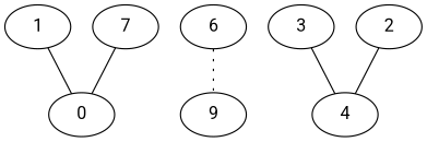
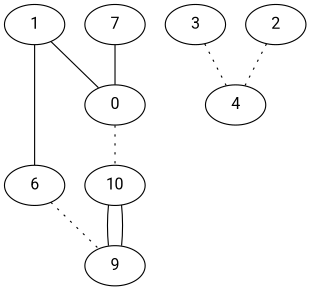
  graph {
    fontname=Roboto
    node [fontname=Roboto]
    edge [fontname=Roboto style=solid]
    1
    6
    n3 [label=0]
    9
    3
    4
+   10
    2
    7
+   1 -- 6
    1 -- n3
    6 -- 9 [style=dotted]
-   3 -- 4
-   2 -- 4
+   n3 -- 10 [style=dotted]
+   3 -- 4 [style=dotted]
+   10 -- 9
+   10 -- 9
+   2 -- 4 [style=dotted]
    7 -- n3
  }
